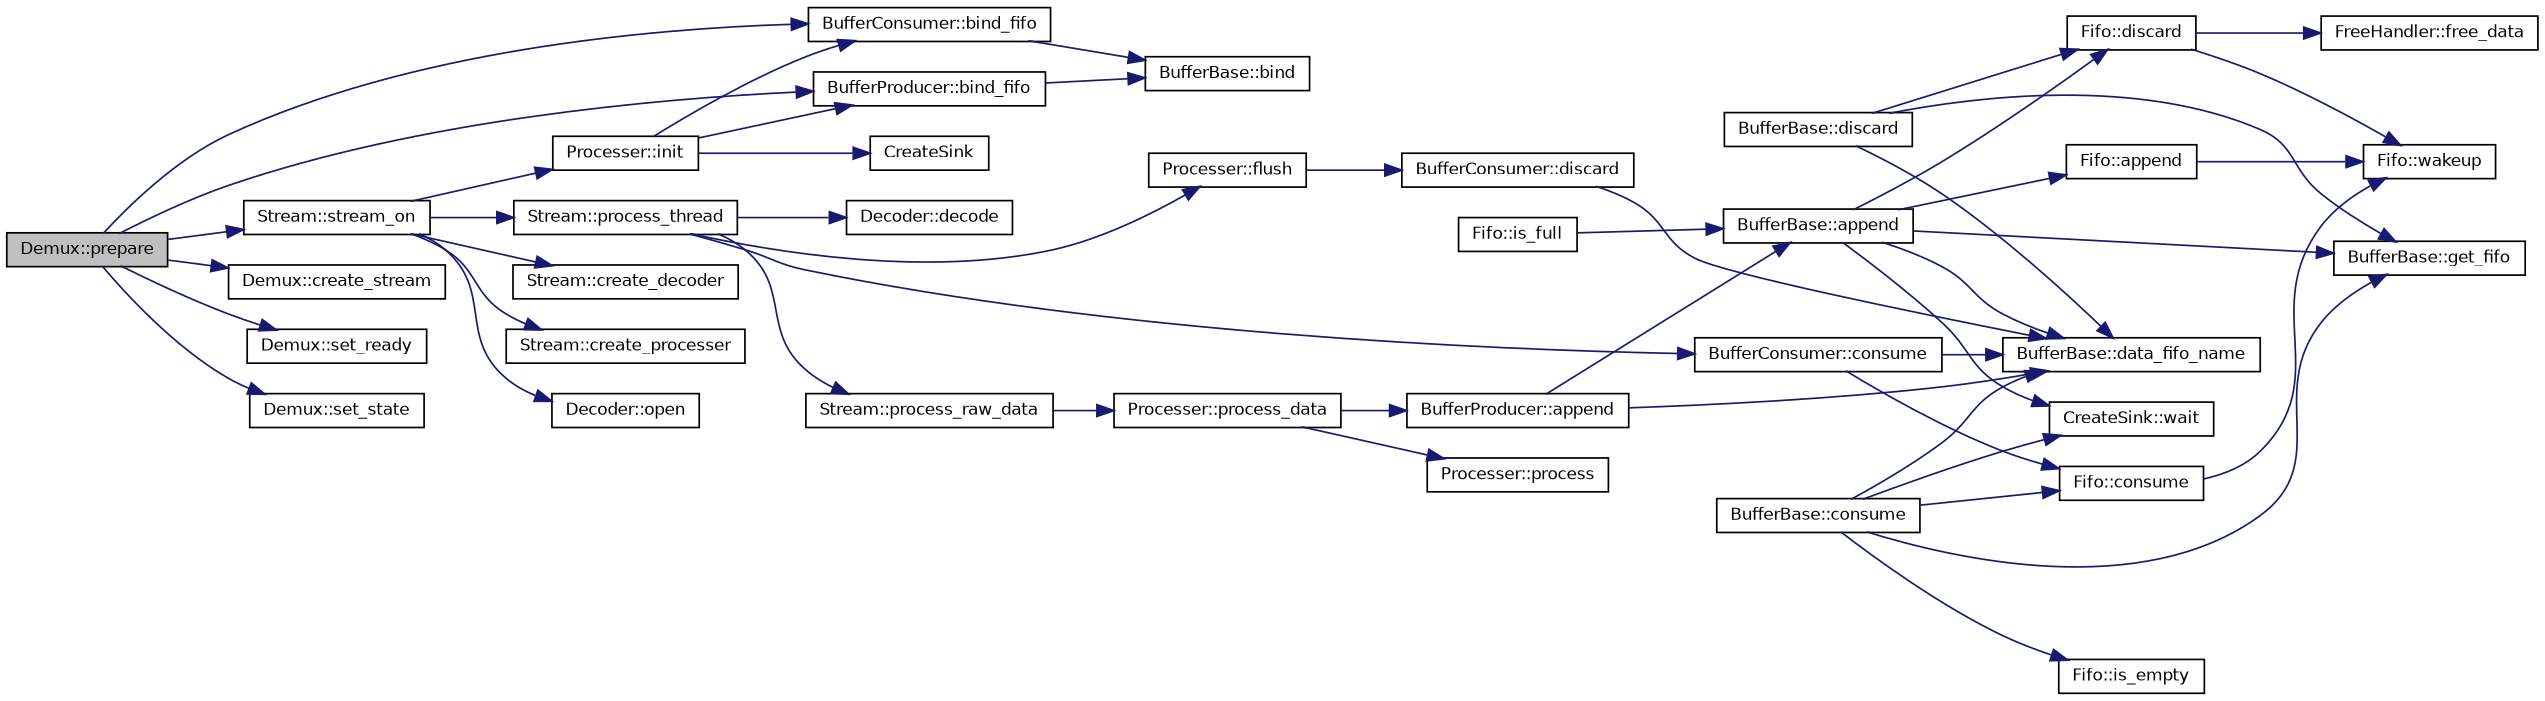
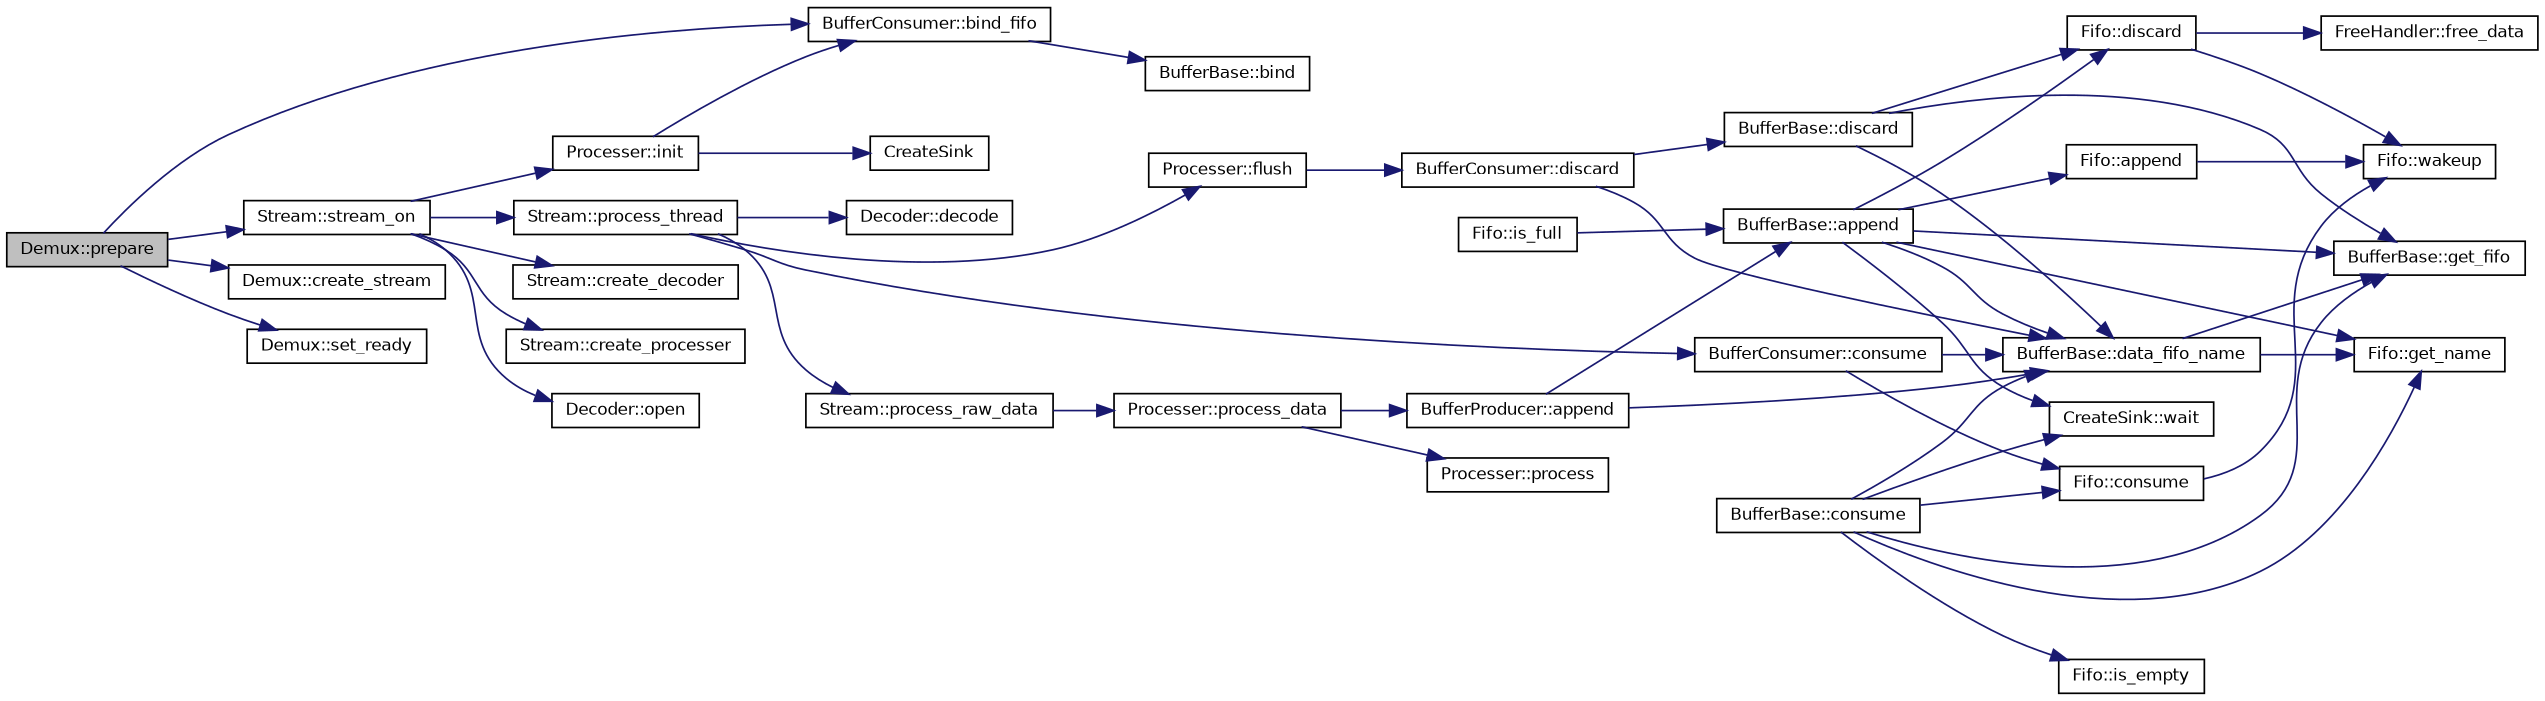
  digraph {
    rankdir=LR
    node [color=black fillcolor=white fontname=Helvetica fontsize=10 shape=record style=filled]
    edge [color=midnightblue fontname=Helvetica fontsize=10 labelfontname=Helvetica labelfontsize=10 style=solid]
    n1 [fillcolor=grey75 fontcolor=black height=0.2 label="Demux::prepare" width=0.4]
    n2 [height=0.2 label="BufferConsumer::bind_fifo" width=0.4]
-   n3 [height=0.2 label="BufferProducer::bind_fifo" width=0.4]
    n4 [height=0.2 label="Demux::create_stream" width=0.4]
    n5 [height=0.2 label="Demux::set_ready" width=0.4]
-   n6 [height=0.2 label="Demux::set_state" width=0.4]
    n7 [height=0.2 label="Stream::stream_on" width=0.4]
    n8 [height=0.2 label="BufferBase::bind" width=0.4]
    n9 [height=0.2 label="Stream::create_decoder" width=0.4]
    n10 [height=0.2 label="Stream::create_processer" width=0.4]
    n11 [height=0.2 label="Processer::init" width=0.4]
    n12 [height=0.2 label="Decoder::open" width=0.4]
    n13 [height=0.2 label="Stream::process_thread" width=0.4]
    n14 [height=0.2 label=CreateSink width=0.4]
    n15 [height=0.2 label="BufferConsumer::consume" width=0.4]
    n16 [height=0.2 label="Decoder::decode" width=0.4]
    n17 [height=0.2 label="Processer::flush" width=0.4]
    n18 [height=0.2 label="Stream::process_raw_data" width=0.4]
    n19 [height=0.2 label="BufferBase::data_fifo_name" width=0.4]
    n20 [height=0.2 label="Fifo::consume" width=0.4]
    n21 [height=0.2 label="BufferConsumer::discard" width=0.4]
    n22 [height=0.2 label="Processer::process_data" width=0.4]
    n23 [height=0.2 label="BufferBase::consume" width=0.4]
    n24 [height=0.2 label="BufferBase::get_fifo" width=0.4]
+   n25 [height=0.2 label="Fifo::get_name" width=0.4]
    n26 [height=0.2 label="Fifo::is_empty" width=0.4]
    n27 [height=0.2 label="CreateSink::wait" width=0.4]
    n28 [height=0.2 label="Fifo::wakeup" width=0.4]
    n29 [height=0.2 label="BufferBase::discard" width=0.4]
    n30 [height=0.2 label="Fifo::discard" width=0.4]
    n31 [height=0.2 label="FreeHandler::free_data" width=0.4]
    n32 [height=0.2 label="BufferProducer::append" width=0.4]
    n33 [height=0.2 label="Processer::process" width=0.4]
    n34 [height=0.2 label="BufferBase::append" width=0.4]
    n35 [height=0.2 label="Fifo::append" width=0.4]
    n36 [height=0.2 label="Fifo::is_full" width=0.4]
    n1 -> n2
-   n1 -> n3
    n1 -> n4
    n1 -> n5
-   n1 -> n6
    n1 -> n7
    n2 -> n8
-   n3 -> n8
    n7 -> n9
    n7 -> n10
    n7 -> n11
    n7 -> n12
    n7 -> n13
    n11 -> n2
-   n11 -> n3
    n11 -> n14
    n13 -> n15
    n13 -> n16
    n13 -> n17
    n13 -> n18
    n15 -> n19
    n15 -> n20
    n17 -> n21
    n18 -> n22
+   n19 -> n24
+   n19 -> n25
    n20 -> n28
    n21 -> n19
+   n21 -> n29
    n22 -> n32
    n22 -> n33
    n23 -> n19
    n23 -> n20
    n23 -> n24
+   n23 -> n25
    n23 -> n26
    n23 -> n27
    n29 -> n19
    n29 -> n24
    n29 -> n30
    n30 -> n28
    n30 -> n31
    n32 -> n19
    n32 -> n34
    n34 -> n19
    n34 -> n24
+   n34 -> n25
    n34 -> n27
    n34 -> n30
    n34 -> n35
    n35 -> n28
    n36 -> n34
  }
